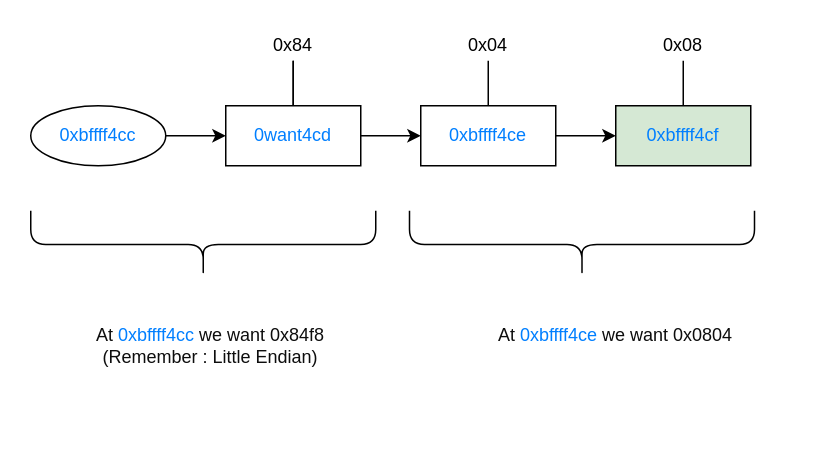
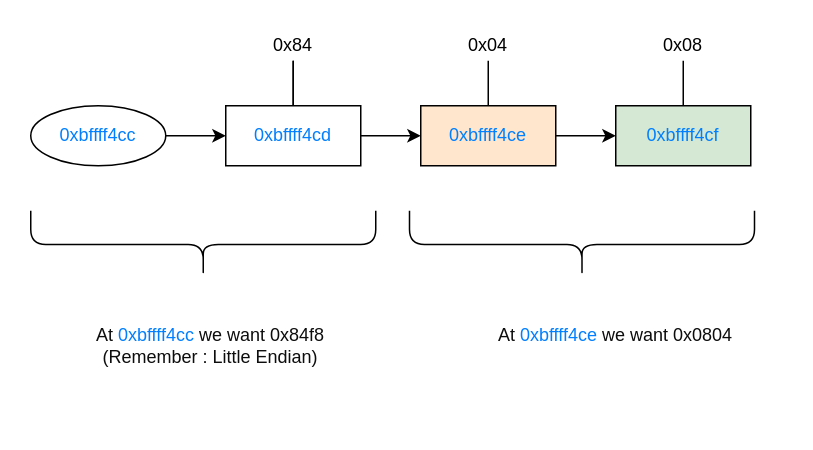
  <mxCell id="0" />
  <mxCell id="1" parent="0" />
  <mxCell id="2" style="edgeStyle=orthogonalEdgeStyle;rounded=0;orthogonalLoop=1;jettySize=auto;html=1;exitX=1;exitY=0.5;exitDx=0;exitDy=0;entryX=0;entryY=0.5;entryDx=0;entryDy=0;fontColor=#007FFF;" parent="1" source="3" target="5" edge="1"><mxGeometry relative="1" as="geometry" /></mxCell>
  <mxCell id="3" value="0xbffff4cc" style="ellipse;whiteSpace=wrap;html=1;fontColor=#007FFF;" parent="1" vertex="1"><mxGeometry x="20" y="70" width="90" height="40" as="geometry" /></mxCell>
  <mxCell id="4" style="edgeStyle=orthogonalEdgeStyle;rounded=0;orthogonalLoop=1;jettySize=auto;html=1;exitX=1;exitY=0.5;exitDx=0;exitDy=0;entryX=0;entryY=0.5;entryDx=0;entryDy=0;fontColor=#007FFF;" parent="1" source="5" target="7" edge="1"><mxGeometry relative="1" as="geometry" /></mxCell>
- <mxCell id="5" value="0want4cd" style="rounded=0;whiteSpace=wrap;html=1;fontColor=#007FFF;" parent="1" vertex="1"><mxGeometry x="150" y="70" width="90" height="40" as="geometry" /></mxCell>
+ <mxCell id="5" value="0xbffff4cd" style="rounded=0;whiteSpace=wrap;html=1;fontColor=#007FFF;" parent="1" vertex="1"><mxGeometry x="150" y="70" width="90" height="40" as="geometry" /></mxCell>
  <mxCell id="6" style="edgeStyle=orthogonalEdgeStyle;rounded=0;orthogonalLoop=1;jettySize=auto;html=1;exitX=1;exitY=0.5;exitDx=0;exitDy=0;entryX=0;entryY=0.5;entryDx=0;entryDy=0;fontColor=#007FFF;" parent="1" source="7" target="8" edge="1"><mxGeometry relative="1" as="geometry" /></mxCell>
- <mxCell id="7" value="0xbffff4ce" style="rounded=0;whiteSpace=wrap;html=1;fontColor=#007FFF;" parent="1" vertex="1"><mxGeometry x="280" y="70" width="90" height="40" as="geometry" /></mxCell>
+ <mxCell id="7" value="0xbffff4ce" style="rounded=0;whiteSpace=wrap;html=1;fontColor=#007FFF;fillColor=#ffe6cc;" parent="1" vertex="1"><mxGeometry x="280" y="70" width="90" height="40" as="geometry" /></mxCell>
  <mxCell id="8" value="0xbffff4cf" style="rounded=0;whiteSpace=wrap;html=1;fontColor=#007FFF;fillColor=#d5e8d4;" parent="1" vertex="1"><mxGeometry x="410" y="70" width="90" height="40" as="geometry" /></mxCell>
  <mxCell id="9" value="0x84" style="text;html=1;strokeColor=none;fillColor=none;align=center;verticalAlign=middle;whiteSpace=wrap;rounded=0;" parent="1" vertex="1"><mxGeometry x="175" y="20" width="40" height="20" as="geometry" /></mxCell>
  <mxCell id="10" value="0x04" style="text;html=1;strokeColor=none;fillColor=none;align=center;verticalAlign=middle;whiteSpace=wrap;rounded=0;" parent="1" vertex="1"><mxGeometry x="305" y="20" width="40" height="20" as="geometry" /></mxCell>
  <mxCell id="11" value="0x08" style="text;html=1;strokeColor=none;fillColor=none;align=center;verticalAlign=middle;whiteSpace=wrap;rounded=0;" parent="1" vertex="1"><mxGeometry x="435" y="20" width="40" height="20" as="geometry" /></mxCell>
  <mxCell id="12" value="" style="endArrow=none;html=1;fontColor=#007FFF;exitX=0.5;exitY=0;exitDx=0;exitDy=0;entryX=0.5;entryY=1;entryDx=0;entryDy=0;" parent="1" source="5" target="9" edge="1"><mxGeometry width="50" height="50" relative="1" as="geometry"><mxPoint x="150" y="90" as="sourcePoint" /><mxPoint x="200" y="40" as="targetPoint" /></mxGeometry></mxCell>
  <mxCell id="13" value="" style="endArrow=none;html=1;fontColor=#007FFF;entryX=0.5;entryY=1;entryDx=0;entryDy=0;" parent="1" target="9" edge="1"><mxGeometry width="50" height="50" relative="1" as="geometry"><mxPoint x="195" y="70" as="sourcePoint" /><mxPoint x="195" y="40" as="targetPoint" /></mxGeometry></mxCell>
  <mxCell id="14" value="" style="endArrow=none;html=1;fontColor=#007FFF;exitX=0.5;exitY=0;exitDx=0;exitDy=0;entryX=0.5;entryY=1;entryDx=0;entryDy=0;" parent="1" source="7" target="10" edge="1"><mxGeometry width="50" height="50" relative="1" as="geometry"><mxPoint x="280" y="90" as="sourcePoint" /><mxPoint x="330" y="40" as="targetPoint" /></mxGeometry></mxCell>
  <mxCell id="15" value="" style="endArrow=none;html=1;fontColor=#007FFF;exitX=0.5;exitY=0;exitDx=0;exitDy=0;entryX=0.5;entryY=1;entryDx=0;entryDy=0;" parent="1" source="8" target="11" edge="1"><mxGeometry width="50" height="50" relative="1" as="geometry"><mxPoint x="400" y="90" as="sourcePoint" /><mxPoint x="450" y="40" as="targetPoint" /></mxGeometry></mxCell>
  <mxCell id="16" value="" style="shape=curlyBracket;whiteSpace=wrap;html=1;rounded=1;fontColor=#007FFF;rotation=-90;" parent="1" vertex="1"><mxGeometry x="112.5" y="47.5" width="45" height="230" as="geometry" /></mxCell>
  <mxCell id="17" value="" style="shape=curlyBracket;whiteSpace=wrap;html=1;rounded=1;fontColor=#007FFF;rotation=-90;" parent="1" vertex="1"><mxGeometry x="365" y="47.5" width="45" height="230" as="geometry" /></mxCell>
  <mxCell id="18" value="&lt;font color=&quot;#0d0d0d&quot;&gt;At &lt;/font&gt;0xbffff4cc&lt;font color=&quot;#0d0d0d&quot;&gt;&amp;nbsp;we want 0x84f8&lt;br&gt;(Remember : Little Endian)&lt;br&gt;&lt;/font&gt;" style="text;html=1;strokeColor=none;fillColor=none;align=center;verticalAlign=middle;whiteSpace=wrap;rounded=0;fontColor=#007FFF;" parent="1" vertex="1"><mxGeometry x="30" y="200" width="220" height="60" as="geometry" /></mxCell>
  <mxCell id="19" value="&lt;font color=&quot;#0d0d0d&quot;&gt;At &lt;/font&gt;0xbffff4ce&lt;font color=&quot;#0d0d0d&quot;&gt;&amp;nbsp;we want 0x0804&lt;br&gt;&lt;br&gt;&lt;/font&gt;" style="text;html=1;strokeColor=none;fillColor=none;align=center;verticalAlign=middle;whiteSpace=wrap;rounded=0;fontColor=#007FFF;" parent="1" vertex="1"><mxGeometry x="300" y="200" width="220" height="60" as="geometry" /></mxCell>
